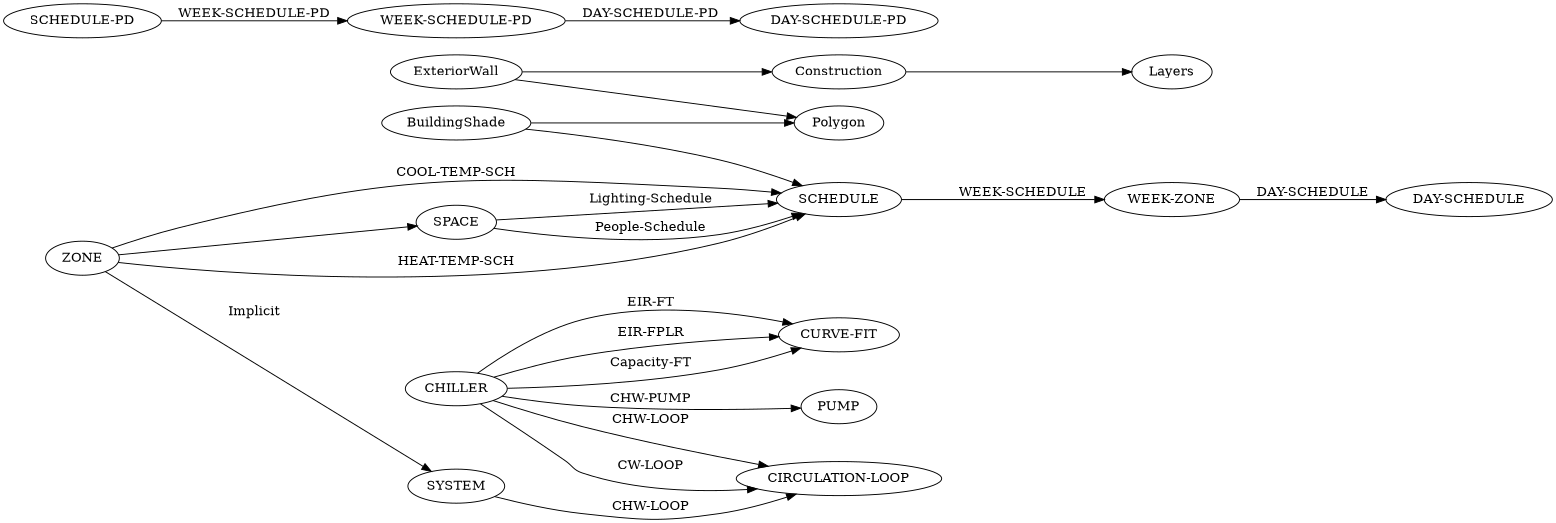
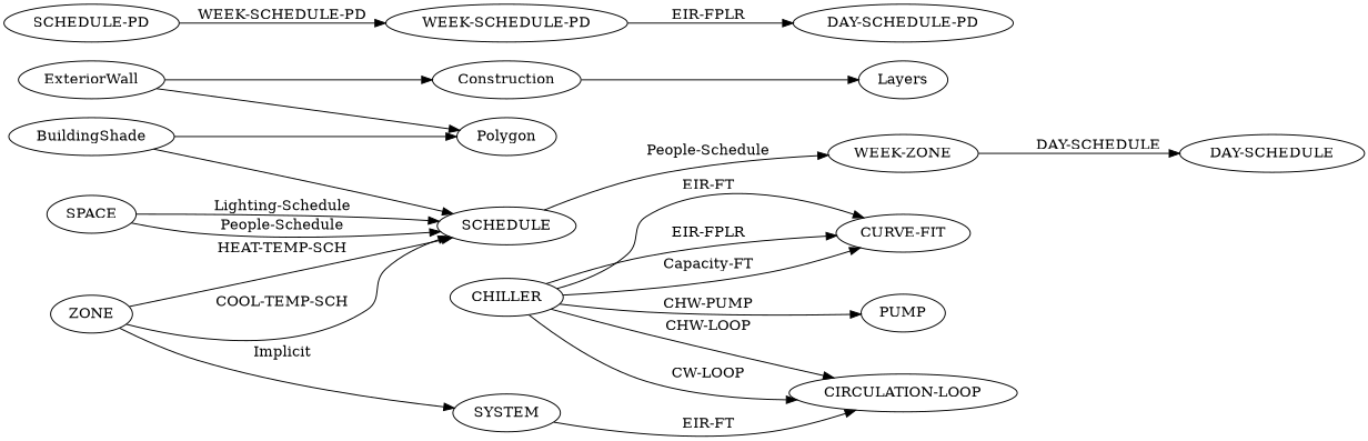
  digraph {
    rankdir=LR
    BuildingShade
    Polygon
    SCHEDULE
    n4 [label="WEEK-ZONE"]
    n5 [label="DAY-SCHEDULE"]
    Construction
    Layers
    ExteriorWall
    SPACE
    n10 [label="CURVE-FIT"]
    n11 [label=CHILLER]
    n12 [label="CIRCULATION-LOOP"]
    PUMP
    SYSTEM
    ZONE
    n16 [label="SCHEDULE-PD"]
    n17 [label="WEEK-SCHEDULE-PD"]
    n18 [label="DAY-SCHEDULE-PD"]
    BuildingShade -> Polygon
    BuildingShade -> SCHEDULE
-   SCHEDULE -> n4 [label="WEEK-SCHEDULE"]
+   SCHEDULE -> n4 [label="People-Schedule"]
    n4 -> n5 [label="DAY-SCHEDULE"]
    Construction -> Layers
    ExteriorWall -> Polygon
    ExteriorWall -> Construction
    SPACE -> SCHEDULE [label="People-Schedule"]
    SPACE -> SCHEDULE [label="Lighting-Schedule"]
    n11 -> n10 [label="Capacity-FT"]
    n11 -> n10 [label="EIR-FT"]
    n11 -> n10 [label="EIR-FPLR"]
    n11 -> n12 [label="CHW-LOOP"]
    n11 -> n12 [label="CW-LOOP"]
    n11 -> PUMP [label="CHW-PUMP"]
-   SYSTEM -> n12 [label="CHW-LOOP"]
+   SYSTEM -> n12 [label="EIR-FT"]
    ZONE -> SCHEDULE [label="HEAT-TEMP-SCH"]
    ZONE -> SCHEDULE [label="COOL-TEMP-SCH"]
-   ZONE -> SPACE
    ZONE -> SYSTEM [label=Implicit]
    n16 -> n17 [label="WEEK-SCHEDULE-PD"]
-   n17 -> n18 [label="DAY-SCHEDULE-PD"]
+   n17 -> n18 [label="EIR-FPLR"]
  }
